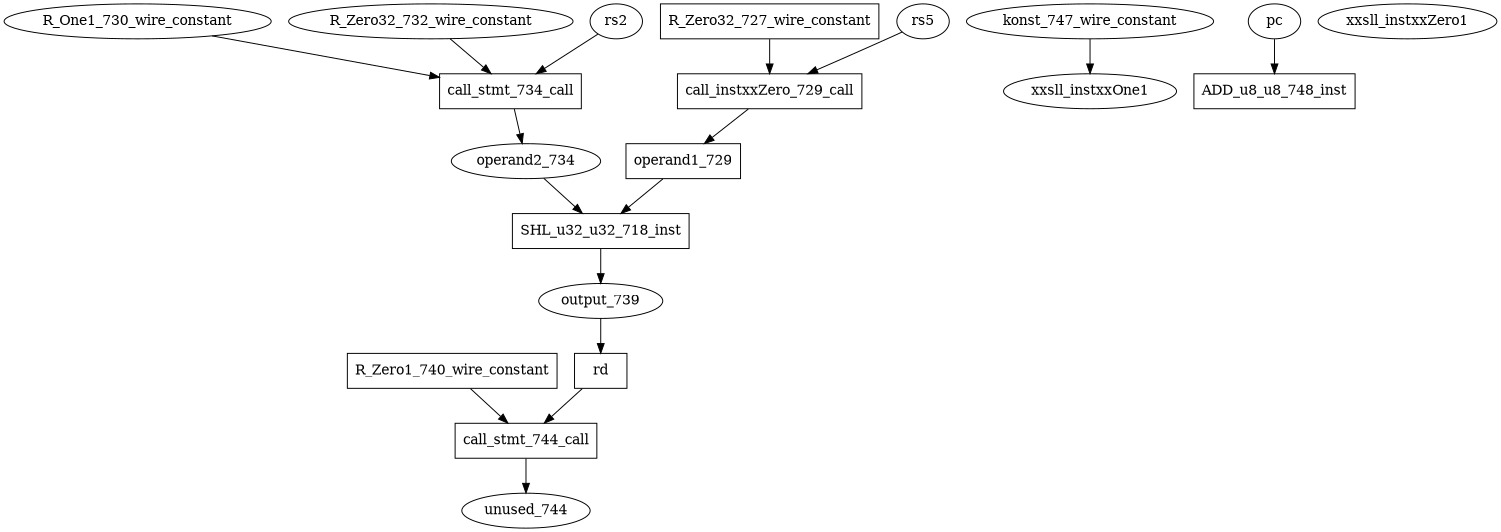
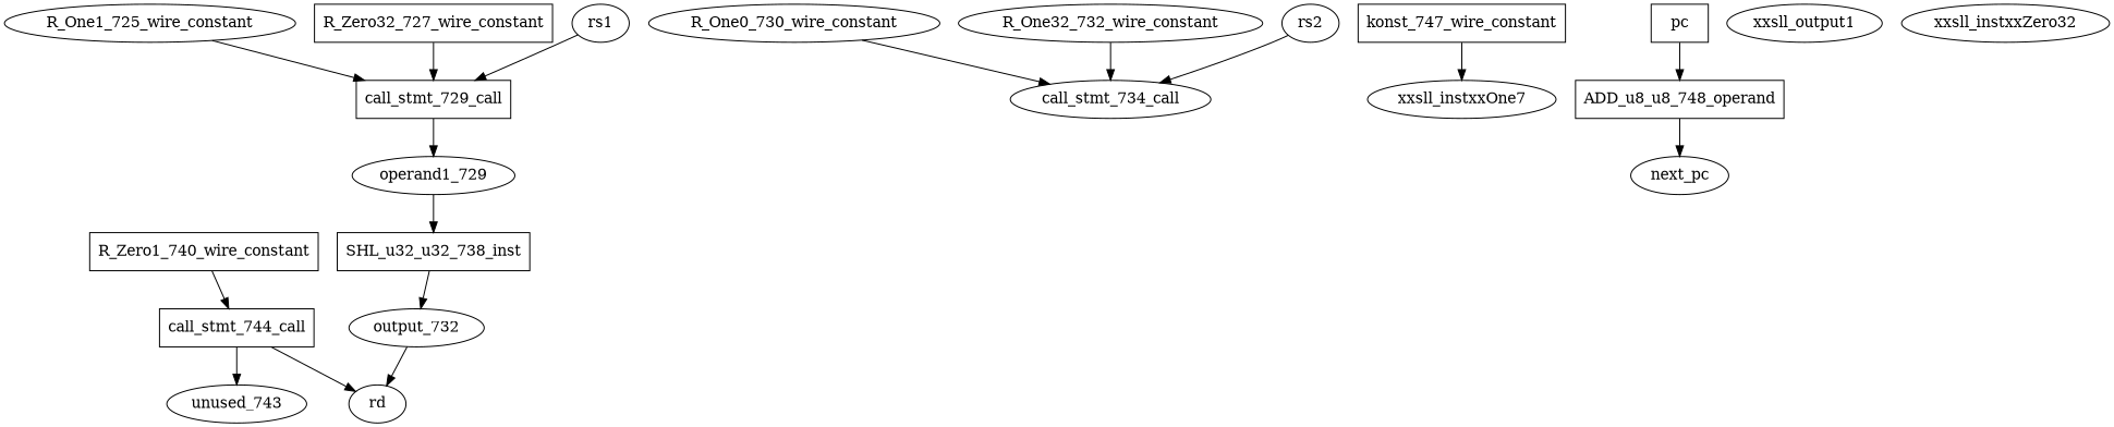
  digraph {
    node [shape=ellipse]
-   call_stmt_729_call [shape=rectangle label=call_instxxZero_729_call]
-   operand1_729 [shape=box]
-   call_stmt_734_call [shape=rectangle]
-   R_One1_730_wire_constant
-   operand2_734
+   call_stmt_729_call [shape=rectangle]
+   R_One1_725_wire_constant
+   operand1_729
+   call_stmt_734_call
+   R_One1_730_wire_constant [label=R_One0_730_wire_constant]
    R_Zero1_740_wire_constant [shape=box]
    call_stmt_744_call [shape=rectangle]
-   unused_744
+   unused_744 [label=unused_743]
    R_Zero32_727_wire_constant [shape=box]
-   R_Zero32_732_wire_constant
-   konst_747_wire_constant
-   xxsll_instxxOne1
-   ADD_u8_u8_748_inst [shape=rectangle]
-   SHL_u32_u32_738_inst [shape=rectangle label=SHL_u32_u32_718_inst]
-   output_739
-   rd [shape=box]
-   xxsll_instxxZero1
-   pc [shape=""]
-   rs1 [label=rs5 shape=""]
+   R_Zero32_732_wire_constant [label=R_One32_732_wire_constant]
+   konst_747_wire_constant [shape=box]
+   xxsll_instxxOne1 [label=xxsll_instxxOne7]
+   ADD_u8_u8_748_inst [shape=rectangle label=ADD_u8_u8_748_operand]
+   next_pc [shape=""]
+   SHL_u32_u32_738_inst [shape=rectangle]
+   output_739 [label=output_732]
+   rd [shape=""]
+   xxsll_instxxZero1 [label=xxsll_output1]
+   xxsll_instxxZero32
+   pc [shape=box]
+   rs1 [shape=""]
    rs2 [shape=""]
    call_stmt_729_call -> operand1_729
+   R_One1_725_wire_constant -> call_stmt_729_call
    operand1_729 -> SHL_u32_u32_738_inst
-   call_stmt_734_call -> operand2_734
    R_One1_730_wire_constant -> call_stmt_734_call
-   operand2_734 -> SHL_u32_u32_738_inst
    R_Zero1_740_wire_constant -> call_stmt_744_call
    call_stmt_744_call -> unused_744
    R_Zero32_727_wire_constant -> call_stmt_729_call
    R_Zero32_732_wire_constant -> call_stmt_734_call
    konst_747_wire_constant -> xxsll_instxxOne1
+   ADD_u8_u8_748_inst -> next_pc
    SHL_u32_u32_738_inst -> output_739
    output_739 -> rd
-   rd -> call_stmt_744_call
+   call_stmt_744_call -> rd
    pc -> ADD_u8_u8_748_inst
    rs1 -> call_stmt_729_call
    rs2 -> call_stmt_734_call
  }
